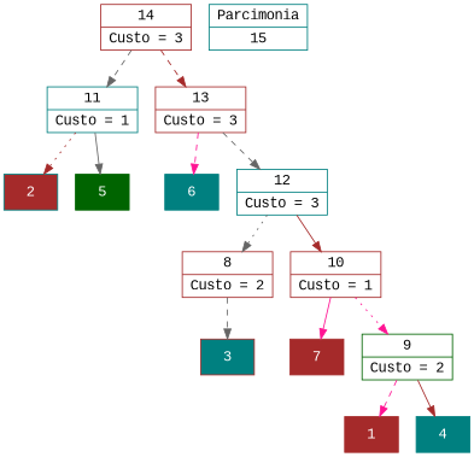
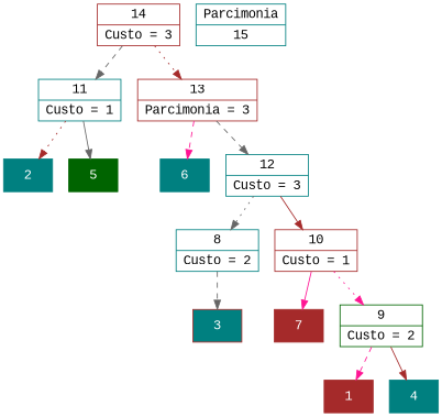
  digraph {
    fontname="Liberation Mono"
    node [color=teal fontname="Liberation Mono" shape=record]
    edge [color=gray40 fontname="Liberation Mono" style=dashed]
    n1 [color=brown fontcolor=white fontsize=14 height=0.5 label="{1}" style=filled]
-   n2 [fontcolor=white fontsize=14 height=0.5 label="{2}" style=filled fillcolor=brown]
+   n2 [fontcolor=white fontsize=14 height=0.5 label="{2}" style=filled]
    n3 [color=brown fillcolor=teal fontcolor=white fontsize=14 height=0.5 label="{3}" style=filled]
    n4 [fontcolor=white fontsize=14 height=0.5 label="{4}" style=filled]
    n5 [color=darkgreen fontcolor=white fontsize=14 height=0.5 label="{5}" style=filled]
    n6 [fontcolor=white fontsize=14 height=0.5 label="{6}" style=filled]
    n7 [color=brown fontcolor=white fontsize=14 height=0.5 label="{7}" style=filled]
-   n8 [color=brown label="{8|Custo = 2}"]
+   n8 [label="{8|Custo = 2}"]
    n9 [color=darkgreen label="{9|Custo = 2}"]
    n10 [color=brown label="{10|Custo = 1}"]
    n11 [label="{11|Custo = 1}"]
    n12 [label="{12|Custo = 3}"]
-   n13 [color=brown label="{13|Custo = 3}"]
+   n13 [color=brown label="{13|Parcimonia = 3}"]
    n14 [color=brown label="{14|Custo = 3}"]
    n15 [label="{Parcimonia|15}"]
    n8 -> n3
    n9 -> n1 [color=deeppink]
    n9 -> n4 [color=brown style=solid]
    n10 -> n7 [color=deeppink style=solid]
    n10 -> n9 [color=deeppink style=dotted]
    n11 -> n2 [color=brown style=dotted]
    n11 -> n5 [style=solid]
    n12 -> n8 [style=dotted]
    n12 -> n10 [color=brown style=solid]
    n13 -> n6 [color=deeppink]
    n13 -> n12
    n14 -> n11
-   n14 -> n13 [color=brown]
+   n14 -> n13 [color=brown style=dotted]
  }
